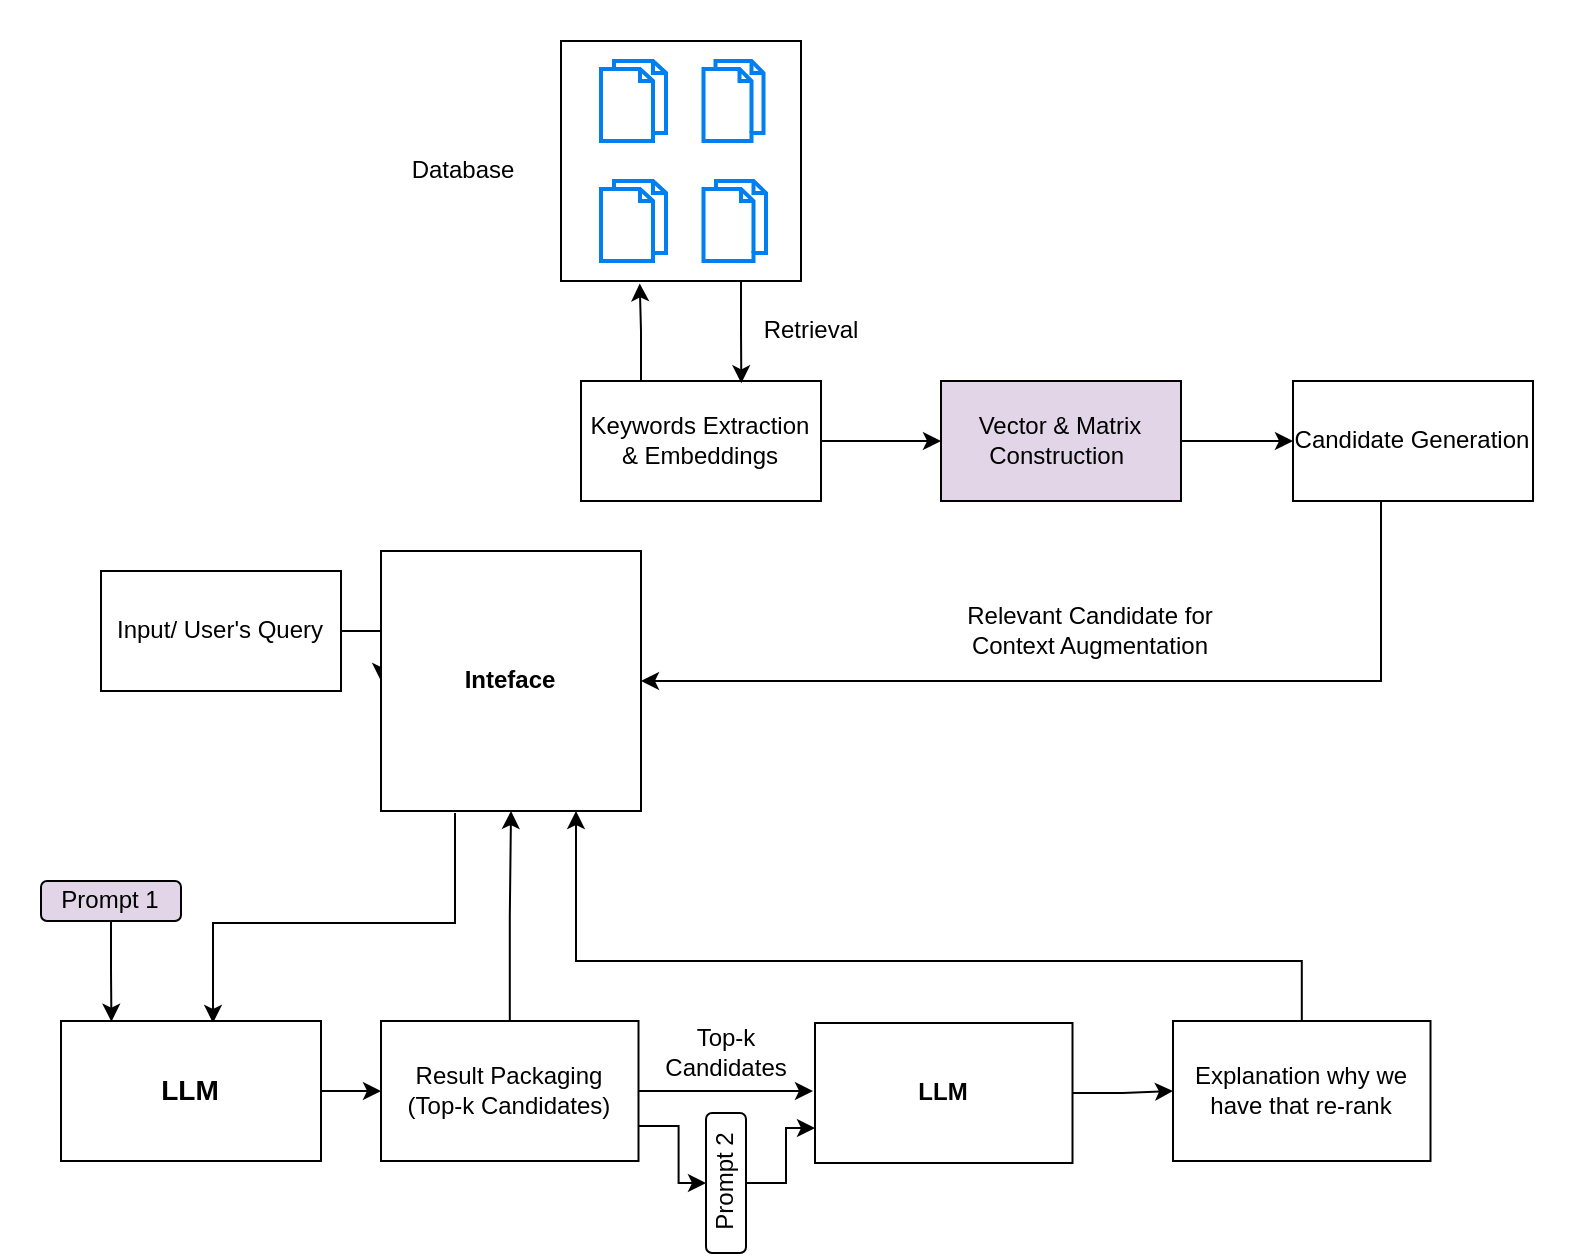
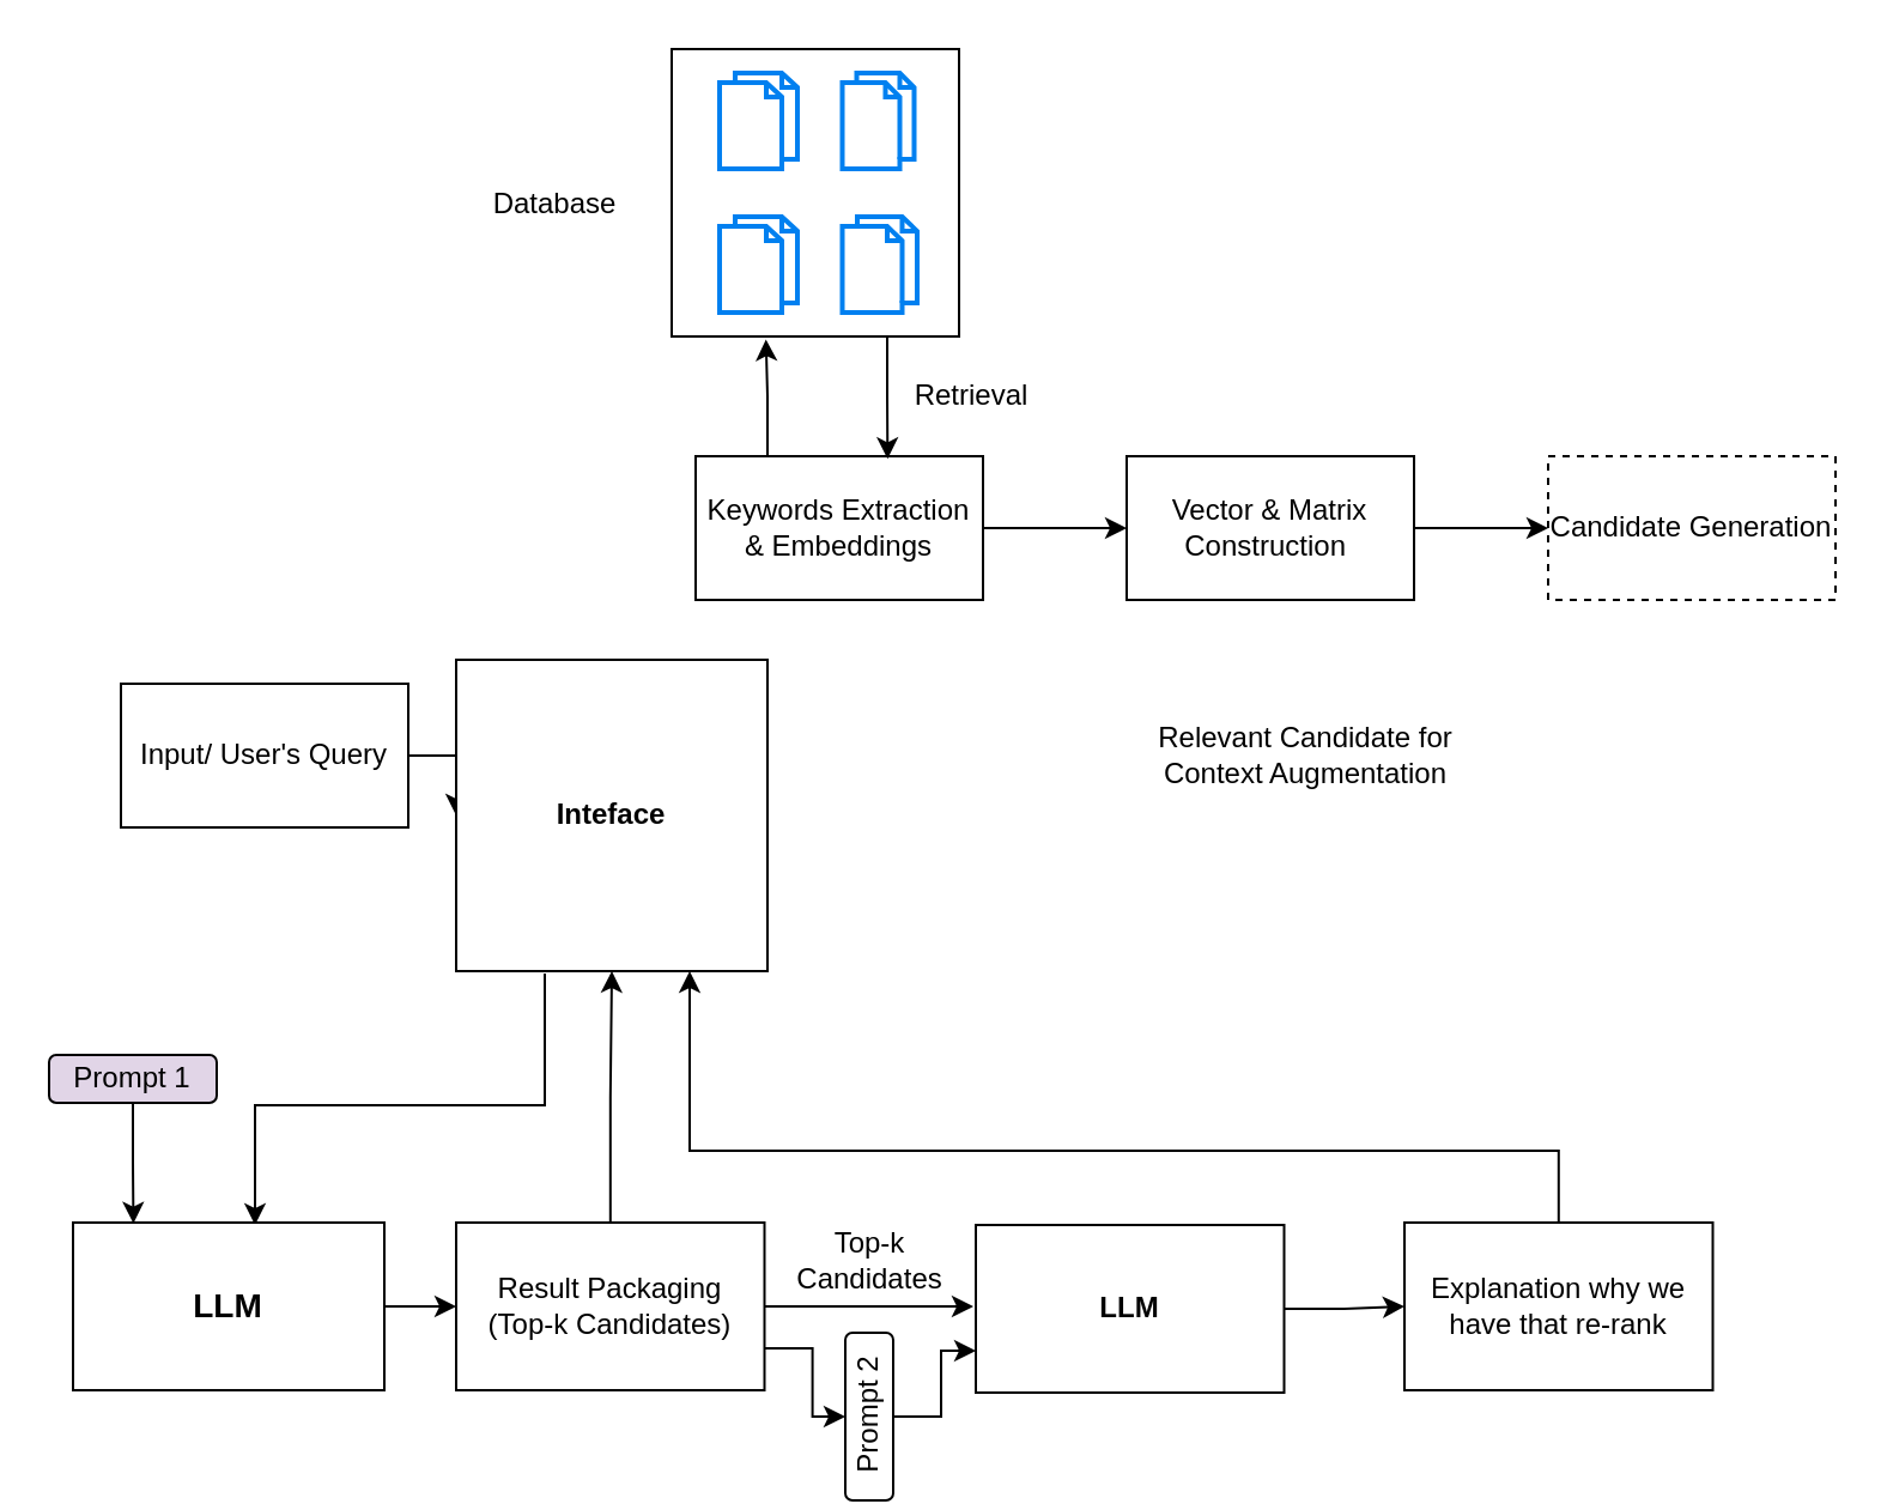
  <mxCell id="0" />
  <mxCell id="1" parent="0" />
  <mxCell id="2" value="" style="rounded=0;whiteSpace=wrap;html=1;" parent="1" vertex="1"><mxGeometry x="280" y="20" width="120" height="120" as="geometry" /></mxCell>
  <mxCell id="3" style="edgeStyle=orthogonalEdgeStyle;rounded=0;orthogonalLoop=1;jettySize=auto;html=1;entryX=0;entryY=0.5;entryDx=0;entryDy=0;" parent="1" source="4" target="6" edge="1"><mxGeometry relative="1" as="geometry" /></mxCell>
  <mxCell id="4" value="Input/ User's Query" style="rounded=0;whiteSpace=wrap;html=1;" parent="1" vertex="1"><mxGeometry x="50" y="285" width="120" height="60" as="geometry" /></mxCell>
  <mxCell id="5" style="edgeStyle=orthogonalEdgeStyle;rounded=0;orthogonalLoop=1;jettySize=auto;html=1;entryX=0.5;entryY=0;entryDx=0;entryDy=0;" parent="1" edge="1"><mxGeometry relative="1" as="geometry"><mxPoint x="227" y="406" as="sourcePoint" /><mxPoint x="106" y="511" as="targetPoint" /><Array as="points"><mxPoint x="227" y="461" /><mxPoint x="106" y="461" /></Array></mxGeometry></mxCell>
  <mxCell id="6" value="&lt;b&gt;Inteface&lt;/b&gt;" style="rounded=0;whiteSpace=wrap;html=1;" parent="1" vertex="1"><mxGeometry x="190" y="275" width="130" height="130" as="geometry" /></mxCell>
  <mxCell id="7" style="edgeStyle=orthogonalEdgeStyle;rounded=0;orthogonalLoop=1;jettySize=auto;html=1;entryX=0;entryY=0.5;entryDx=0;entryDy=0;" parent="1" source="8" target="10" edge="1"><mxGeometry relative="1" as="geometry" /></mxCell>
  <mxCell id="8" value="Keywords Extraction &amp;amp; Embeddings" style="rounded=0;whiteSpace=wrap;html=1;" parent="1" vertex="1"><mxGeometry x="290" y="190" width="120" height="60" as="geometry" /></mxCell>
  <mxCell id="9" style="edgeStyle=orthogonalEdgeStyle;rounded=0;orthogonalLoop=1;jettySize=auto;html=1;entryX=0;entryY=0.5;entryDx=0;entryDy=0;" parent="1" source="10" target="12" edge="1"><mxGeometry relative="1" as="geometry" /></mxCell>
- <mxCell id="10" value="Vector &amp;amp; Matrix Construction&amp;nbsp;" style="rounded=0;whiteSpace=wrap;html=1;fillColor=#e1d5e7;" parent="1" vertex="1"><mxGeometry x="470" y="190" width="120" height="60" as="geometry" /></mxCell>
- <mxCell id="11" style="edgeStyle=orthogonalEdgeStyle;rounded=0;orthogonalLoop=1;jettySize=auto;html=1;entryX=1;entryY=0.5;entryDx=0;entryDy=0;" parent="1" source="12" target="6" edge="1"><mxGeometry relative="1" as="geometry"><Array as="points"><mxPoint x="690" y="340" /></Array></mxGeometry></mxCell>
- <mxCell id="12" value="Candidate Generation" style="rounded=0;whiteSpace=wrap;html=1;" parent="1" vertex="1"><mxGeometry x="646" y="190" width="120" height="60" as="geometry" /></mxCell>
+ <mxCell id="10" value="Vector &amp;amp; Matrix Construction&amp;nbsp;" style="rounded=0;whiteSpace=wrap;html=1;" parent="1" vertex="1"><mxGeometry x="470" y="190" width="120" height="60" as="geometry" /></mxCell>
+ <mxCell id="12" value="Candidate Generation" style="rounded=0;whiteSpace=wrap;html=1;dashed=1;" parent="1" vertex="1"><mxGeometry x="646" y="190" width="120" height="60" as="geometry" /></mxCell>
  <mxCell id="13" value="" style="html=1;verticalLabelPosition=bottom;align=center;labelBackgroundColor=#ffffff;verticalAlign=top;strokeWidth=2;strokeColor=#0080F0;shadow=0;dashed=0;shape=mxgraph.ios7.icons.documents;" parent="1" vertex="1"><mxGeometry x="300" y="30" width="32.5" height="40" as="geometry" /></mxCell>
  <mxCell id="14" value="" style="html=1;verticalLabelPosition=bottom;align=center;labelBackgroundColor=#ffffff;verticalAlign=top;strokeWidth=2;strokeColor=#0080F0;shadow=0;dashed=0;shape=mxgraph.ios7.icons.documents;" parent="1" vertex="1"><mxGeometry x="351.25" y="90" width="31.25" height="40" as="geometry" /></mxCell>
  <mxCell id="15" value="" style="html=1;verticalLabelPosition=bottom;align=center;labelBackgroundColor=#ffffff;verticalAlign=top;strokeWidth=2;strokeColor=#0080F0;shadow=0;dashed=0;shape=mxgraph.ios7.icons.documents;" parent="1" vertex="1"><mxGeometry x="300" y="90" width="32.5" height="40" as="geometry" /></mxCell>
  <mxCell id="16" value="" style="html=1;verticalLabelPosition=bottom;align=center;labelBackgroundColor=#ffffff;verticalAlign=top;strokeWidth=2;strokeColor=#0080F0;shadow=0;dashed=0;shape=mxgraph.ios7.icons.documents;" parent="1" vertex="1"><mxGeometry x="351.25" y="30" width="30" height="40" as="geometry" /></mxCell>
  <mxCell id="17" style="edgeStyle=orthogonalEdgeStyle;rounded=0;orthogonalLoop=1;jettySize=auto;html=1;exitX=0.25;exitY=0;exitDx=0;exitDy=0;entryX=0.328;entryY=1.01;entryDx=0;entryDy=0;entryPerimeter=0;" parent="1" source="8" target="2" edge="1"><mxGeometry relative="1" as="geometry" /></mxCell>
  <mxCell id="18" style="edgeStyle=orthogonalEdgeStyle;rounded=0;orthogonalLoop=1;jettySize=auto;html=1;exitX=0.75;exitY=1;exitDx=0;exitDy=0;entryX=0.668;entryY=0.019;entryDx=0;entryDy=0;entryPerimeter=0;" parent="1" source="2" target="8" edge="1"><mxGeometry relative="1" as="geometry" /></mxCell>
  <mxCell id="19" value="Retrieval" style="text;html=1;align=center;verticalAlign=middle;resizable=0;points=[];autosize=1;strokeColor=none;fillColor=none;" parent="1" vertex="1"><mxGeometry x="370" y="150" width="70" height="30" as="geometry" /></mxCell>
  <mxCell id="20" value="Relevant Candidate for Context Augmentation" style="text;html=1;align=center;verticalAlign=middle;whiteSpace=wrap;rounded=0;" parent="1" vertex="1"><mxGeometry x="470" y="300" width="150" height="30" as="geometry" /></mxCell>
  <mxCell id="21" style="edgeStyle=orthogonalEdgeStyle;rounded=0;orthogonalLoop=1;jettySize=auto;html=1;" parent="1" source="22" target="28" edge="1"><mxGeometry relative="1" as="geometry"><mxPoint x="380" y="535" as="targetPoint" /></mxGeometry></mxCell>
  <mxCell id="22" value="&lt;b&gt;&lt;font style=&quot;font-size: 14px;&quot;&gt;LLM&lt;/font&gt;&lt;/b&gt;" style="rounded=0;whiteSpace=wrap;html=1;" parent="1" vertex="1"><mxGeometry x="30" y="510" width="130" height="70" as="geometry" /></mxCell>
  <mxCell id="23" value="Prompt 1" style="rounded=1;whiteSpace=wrap;html=1;fillColor=#e1d5e7;" parent="1" vertex="1"><mxGeometry x="20" y="440" width="70" height="20" as="geometry" /></mxCell>
  <mxCell id="24" style="edgeStyle=orthogonalEdgeStyle;rounded=0;orthogonalLoop=1;jettySize=auto;html=1;entryX=0.194;entryY=0.005;entryDx=0;entryDy=0;entryPerimeter=0;" parent="1" source="23" target="22" edge="1"><mxGeometry relative="1" as="geometry" /></mxCell>
  <mxCell id="25" style="edgeStyle=orthogonalEdgeStyle;rounded=0;orthogonalLoop=1;jettySize=auto;html=1;entryX=0.5;entryY=1;entryDx=0;entryDy=0;" parent="1" source="28" target="6" edge="1"><mxGeometry relative="1" as="geometry" /></mxCell>
  <mxCell id="26" style="edgeStyle=orthogonalEdgeStyle;rounded=0;orthogonalLoop=1;jettySize=auto;html=1;" parent="1" source="28" edge="1"><mxGeometry relative="1" as="geometry"><mxPoint x="406" y="545" as="targetPoint" /></mxGeometry></mxCell>
  <mxCell id="27" style="edgeStyle=orthogonalEdgeStyle;rounded=0;orthogonalLoop=1;jettySize=auto;html=1;exitX=1;exitY=0.75;exitDx=0;exitDy=0;entryX=0.5;entryY=0;entryDx=0;entryDy=0;" parent="1" source="28" target="36" edge="1"><mxGeometry relative="1" as="geometry" /></mxCell>
  <mxCell id="28" value="Result Packaging&lt;div&gt;(Top-k Candidates)&lt;/div&gt;" style="rounded=0;whiteSpace=wrap;html=1;" parent="1" vertex="1"><mxGeometry x="190" y="510" width="128.75" height="70" as="geometry" /></mxCell>
  <mxCell id="29" value="Database" style="text;html=1;align=center;verticalAlign=middle;resizable=0;points=[];autosize=1;strokeColor=none;fillColor=none;" parent="1" vertex="1"><mxGeometry x="196" y="70" width="70" height="30" as="geometry" /></mxCell>
  <mxCell id="30" style="edgeStyle=orthogonalEdgeStyle;rounded=0;orthogonalLoop=1;jettySize=auto;html=1;" parent="1" source="31" edge="1"><mxGeometry relative="1" as="geometry"><mxPoint x="586" y="545" as="targetPoint" /></mxGeometry></mxCell>
  <mxCell id="31" value="&lt;b&gt;LLM&lt;/b&gt;" style="rounded=0;whiteSpace=wrap;html=1;" parent="1" vertex="1"><mxGeometry x="407" y="511" width="128.75" height="70" as="geometry" /></mxCell>
  <mxCell id="32" style="edgeStyle=orthogonalEdgeStyle;rounded=0;orthogonalLoop=1;jettySize=auto;html=1;entryX=0.75;entryY=1;entryDx=0;entryDy=0;" parent="1" source="33" target="6" edge="1"><mxGeometry relative="1" as="geometry"><Array as="points"><mxPoint x="650" y="480" /><mxPoint x="288" y="480" /></Array></mxGeometry></mxCell>
  <mxCell id="33" value="Explanation why we have that re-rank" style="rounded=0;whiteSpace=wrap;html=1;" parent="1" vertex="1"><mxGeometry x="586" y="510" width="128.75" height="70" as="geometry" /></mxCell>
  <mxCell id="34" value="Top-k Candidates" style="text;html=1;align=center;verticalAlign=middle;whiteSpace=wrap;rounded=0;" parent="1" vertex="1"><mxGeometry x="332.5" y="511" width="60" height="30" as="geometry" /></mxCell>
  <mxCell id="35" style="edgeStyle=orthogonalEdgeStyle;rounded=0;orthogonalLoop=1;jettySize=auto;html=1;entryX=0;entryY=0.75;entryDx=0;entryDy=0;" parent="1" source="36" target="31" edge="1"><mxGeometry relative="1" as="geometry" /></mxCell>
  <mxCell id="36" value="Prompt 2" style="rounded=1;whiteSpace=wrap;html=1;rotation=-90;" parent="1" vertex="1"><mxGeometry x="327.5" y="581" width="70" height="20" as="geometry" /></mxCell>
